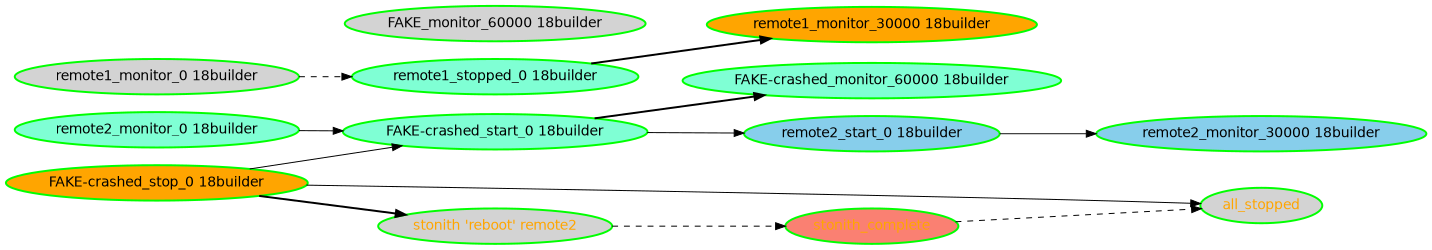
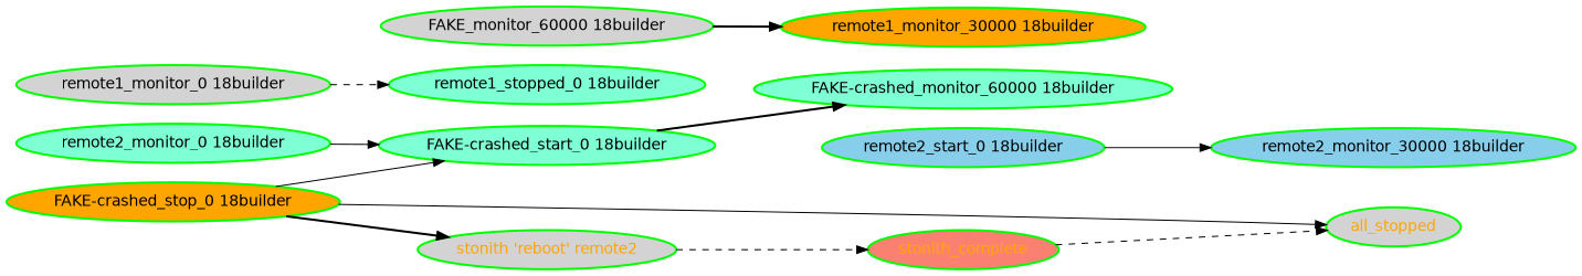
  digraph {
    fontname="DejaVu Sans"
    rankdir=LR
    node [color=green fillcolor=aquamarine fontcolor=black fontname="DejaVu Sans" style="bold,filled"]
    edge [fontname="DejaVu Sans" style=solid]
    "FAKE-crashed_monitor_60000 18builder"
    "FAKE-crashed_start_0 18builder"
    "remote2_start_0 18builder" [fillcolor=skyblue]
    "remote2_monitor_30000 18builder" [fillcolor=skyblue]
    "FAKE-crashed_stop_0 18builder" [fillcolor=orange]
    all_stopped [fillcolor=lightgrey fontcolor=orange]
    "stonith 'reboot' remote2" [fillcolor=lightgrey fontcolor=orange]
    stonith_complete [fillcolor=salmon fontcolor=orange]
    "FAKE_monitor_60000 18builder" [fillcolor=lightgrey]
    "remote1_monitor_0 18builder" [fillcolor=lightgrey]
    n11 [label="remote1_stopped_0 18builder"]
    "remote1_monitor_30000 18builder" [fillcolor=orange]
    "remote2_monitor_0 18builder"
    "FAKE-crashed_start_0 18builder" -> "FAKE-crashed_monitor_60000 18builder" [style=bold]
-   "FAKE-crashed_start_0 18builder" -> "remote2_start_0 18builder"
    "remote2_start_0 18builder" -> "remote2_monitor_30000 18builder"
    "FAKE-crashed_stop_0 18builder" -> "FAKE-crashed_start_0 18builder"
    "FAKE-crashed_stop_0 18builder" -> all_stopped
    "FAKE-crashed_stop_0 18builder" -> "stonith 'reboot' remote2" [style=bold]
    "stonith 'reboot' remote2" -> stonith_complete [style=dashed]
    stonith_complete -> all_stopped [style=dashed]
    "remote1_monitor_0 18builder" -> n11 [style=dashed]
-   n11 -> "remote1_monitor_30000 18builder" [style=bold]
+   "FAKE_monitor_60000 18builder" -> "remote1_monitor_30000 18builder" [style=bold]
    "remote2_monitor_0 18builder" -> "FAKE-crashed_start_0 18builder"
  }
